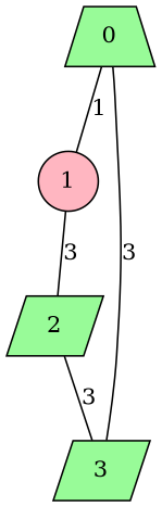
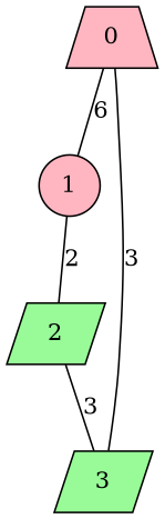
  graph {
    node [fillcolor=lightpink shape=parallelogram style=filled]
-   0 [fillcolor=palegreen shape=trapezium]
+   0 [shape=trapezium]
    1 [shape=circle]
    3 [fillcolor=palegreen]
    2 [fillcolor=palegreen]
-   0 -- 1 [label=1]
+   0 -- 1 [label=6]
    0 -- 3 [label=3]
-   1 -- 2 [label=3]
+   1 -- 2 [label=2]
    2 -- 3 [label=3]
  }
